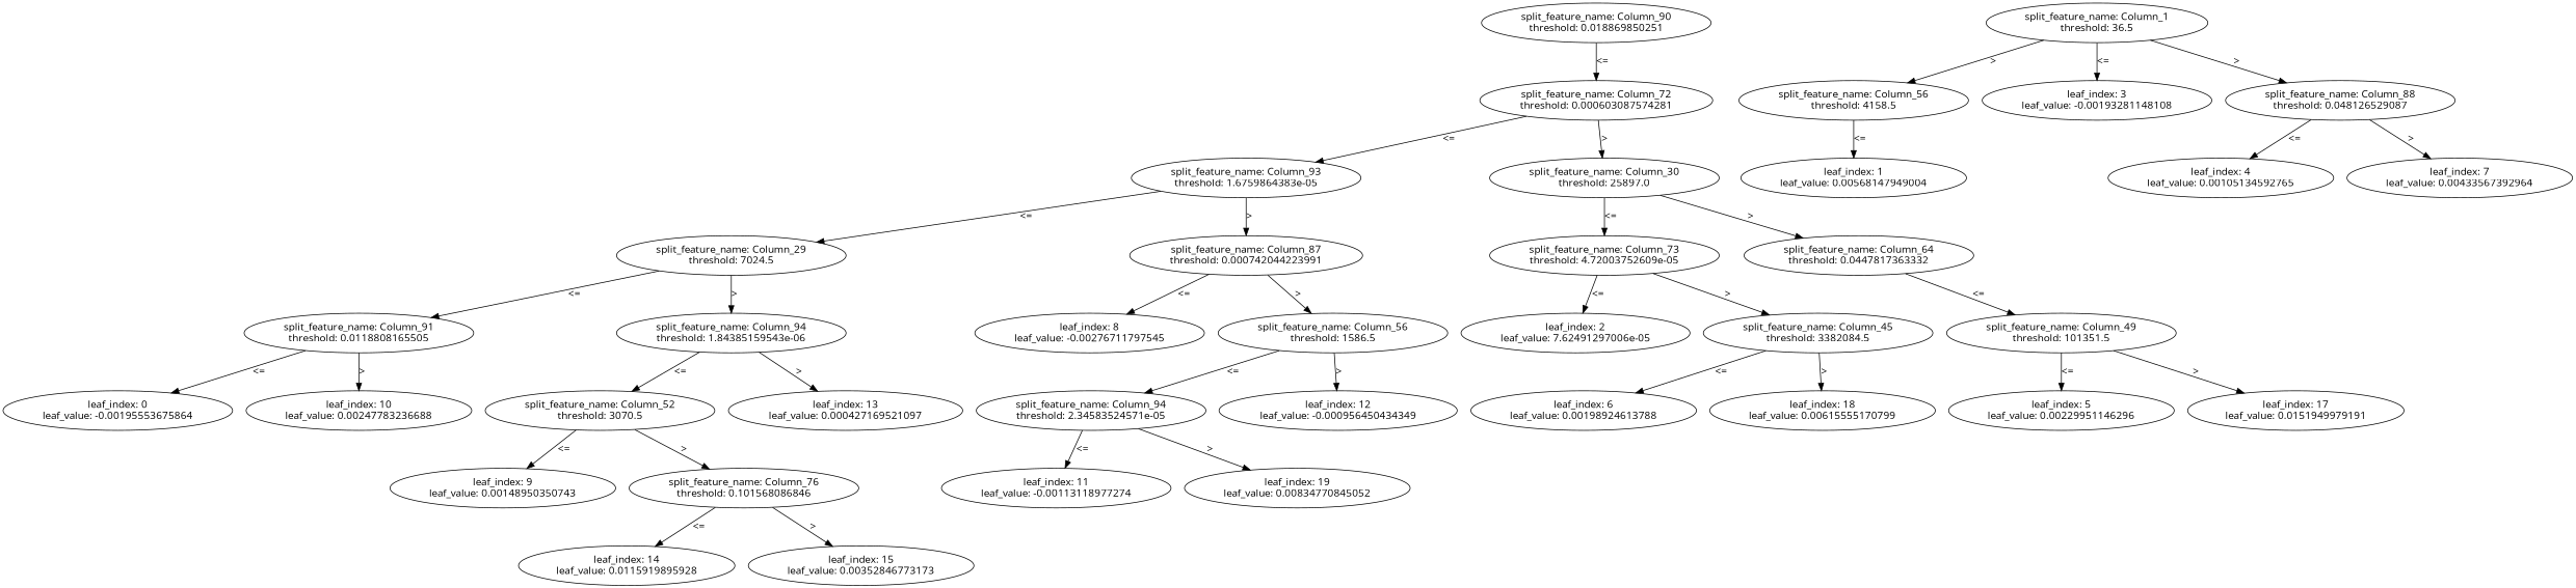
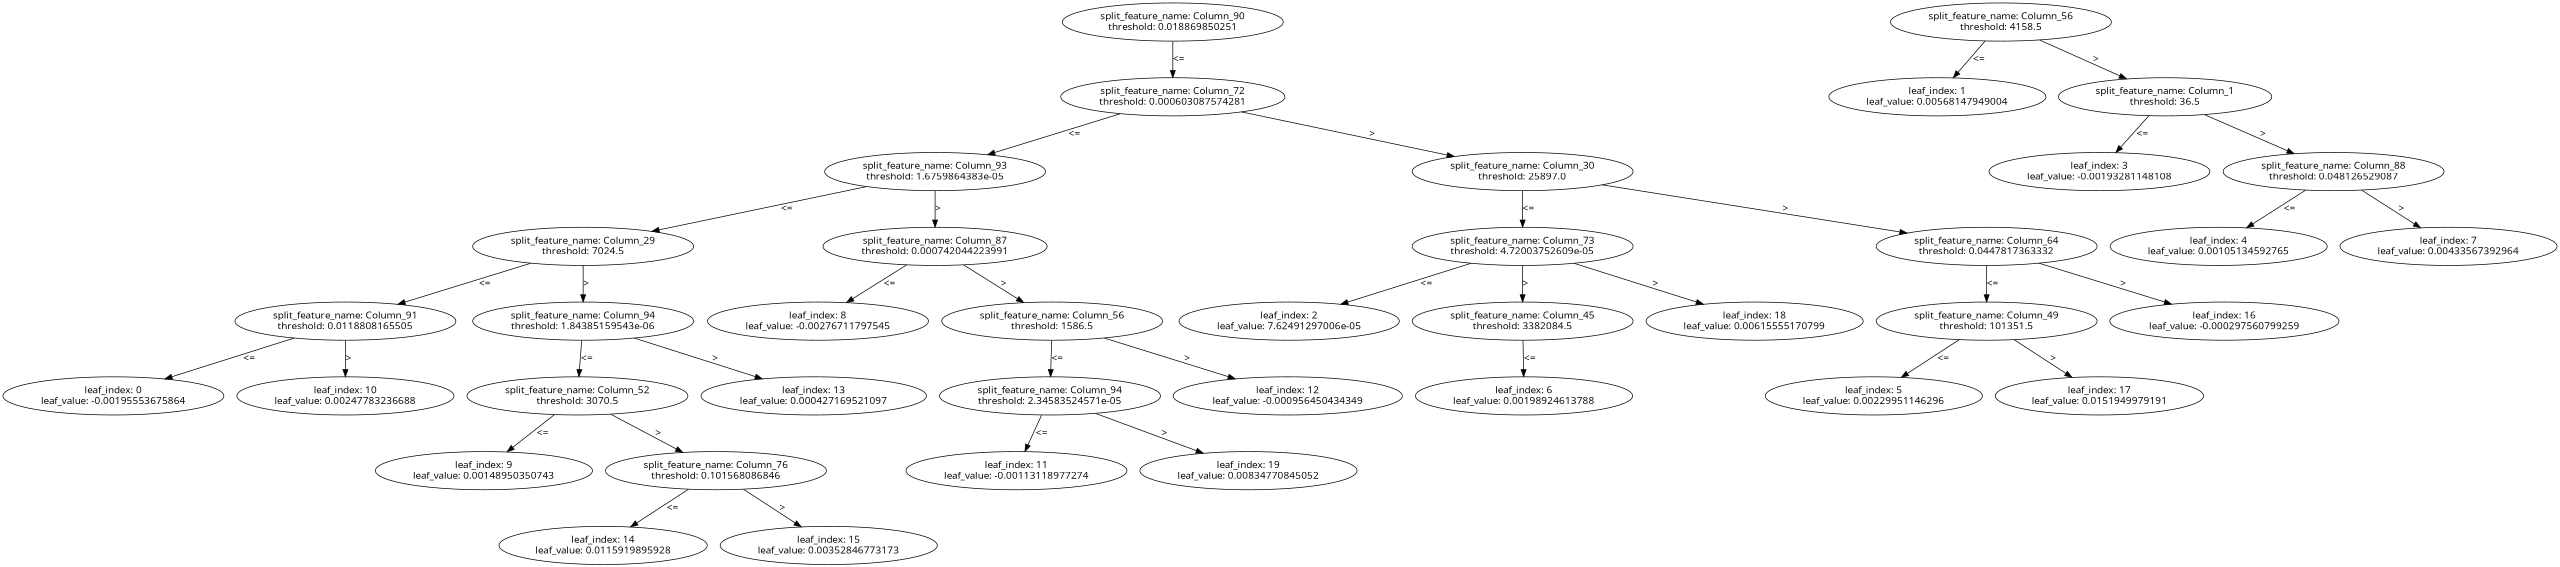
  digraph {
    fontname="Open Sans"
    node [fontname="Open Sans"]
    edge [fontname="Open Sans"]
    n1 [label="split_feature_name: Column_90\nthreshold: 0.018869850251"]
    n2 [label="split_feature_name: Column_72\nthreshold: 0.000603087574281"]
    n3 [label="split_feature_name: Column_93\nthreshold: 1.6759864383e-05"]
    n4 [label="split_feature_name: Column_30\nthreshold: 25897.0"]
    n5 [label="split_feature_name: Column_56\nthreshold: 4158.5"]
    n6 [label="leaf_index: 1\nleaf_value: 0.00568147949004"]
    n7 [label="split_feature_name: Column_1\nthreshold: 36.5"]
    n8 [label="split_feature_name: Column_29\nthreshold: 7024.5"]
    n9 [label="split_feature_name: Column_87\nthreshold: 0.000742044223991"]
    n10 [label="split_feature_name: Column_73\nthreshold: 4.72003752609e-05"]
    n11 [label="split_feature_name: Column_64\nthreshold: 0.0447817363332"]
    n12 [label="split_feature_name: Column_91\nthreshold: 0.0118808165505"]
    n13 [label="split_feature_name: Column_94\nthreshold: 1.84385159543e-06"]
    n14 [label="leaf_index: 8\nleaf_value: -0.00276711797545"]
    n15 [label="split_feature_name: Column_56\nthreshold: 1586.5"]
    n16 [label="leaf_index: 0\nleaf_value: -0.00195553675864"]
    n17 [label="leaf_index: 10\nleaf_value: 0.00247783236688"]
    n18 [label="split_feature_name: Column_52\nthreshold: 3070.5"]
    n19 [label="leaf_index: 13\nleaf_value: 0.000427169521097"]
    n20 [label="leaf_index: 9\nleaf_value: 0.00148950350743"]
    n21 [label="split_feature_name: Column_76\nthreshold: 0.101568086846"]
    n22 [label="leaf_index: 14\nleaf_value: 0.0115919895928"]
    n23 [label="leaf_index: 15\nleaf_value: 0.00352846773173"]
    n24 [label="split_feature_name: Column_94\nthreshold: 2.34583524571e-05"]
    n25 [label="leaf_index: 12\nleaf_value: -0.000956450434349"]
    n26 [label="leaf_index: 11\nleaf_value: -0.00113118977274"]
    n27 [label="leaf_index: 19\nleaf_value: 0.00834770845052"]
    n28 [label="leaf_index: 2\nleaf_value: 7.62491297006e-05"]
    n29 [label="split_feature_name: Column_45\nthreshold: 3382084.5"]
    n30 [label="split_feature_name: Column_49\nthreshold: 101351.5"]
+   n31 [label="leaf_index: 16\nleaf_value: -0.000297560799259"]
    n32 [label="leaf_index: 6\nleaf_value: 0.00198924613788"]
    n33 [label="leaf_index: 18\nleaf_value: 0.00615555170799"]
    n34 [label="leaf_index: 5\nleaf_value: 0.00229951146296"]
    n35 [label="leaf_index: 17\nleaf_value: 0.0151949979191"]
    n36 [label="leaf_index: 3\nleaf_value: -0.00193281148108"]
    n37 [label="split_feature_name: Column_88\nthreshold: 0.048126529087"]
    n38 [label="leaf_index: 4\nleaf_value: 0.00105134592765"]
    n39 [label="leaf_index: 7\nleaf_value: 0.00433567392964"]
    n1 -> n2 [label="<="]
    n2 -> n3 [label="<="]
    n2 -> n4 [label=">"]
    n3 -> n8 [label="<="]
    n3 -> n9 [label=">"]
    n4 -> n10 [label="<="]
    n4 -> n11 [label=">"]
    n5 -> n6 [label="<="]
-   n7 -> n5 [label=">"]
+   n5 -> n7 [label=">"]
    n7 -> n36 [label="<="]
    n7 -> n37 [label=">"]
    n8 -> n12 [label="<="]
    n8 -> n13 [label=">"]
    n9 -> n14 [label="<="]
    n9 -> n15 [label=">"]
    n10 -> n28 [label="<="]
    n10 -> n29 [label=">"]
    n11 -> n30 [label="<="]
+   n11 -> n31 [label=">"]
    n12 -> n16 [label="<="]
    n12 -> n17 [label=">"]
    n13 -> n18 [label="<="]
    n13 -> n19 [label=">"]
    n15 -> n24 [label="<="]
    n15 -> n25 [label=">"]
    n18 -> n20 [label="<="]
    n18 -> n21 [label=">"]
    n21 -> n22 [label="<="]
    n21 -> n23 [label=">"]
    n24 -> n26 [label="<="]
    n24 -> n27 [label=">"]
    n29 -> n32 [label="<="]
-   n29 -> n33 [label=">"]
+   n10 -> n33 [label=">"]
    n30 -> n34 [label="<="]
    n30 -> n35 [label=">"]
    n37 -> n38 [label="<="]
    n37 -> n39 [label=">"]
  }
